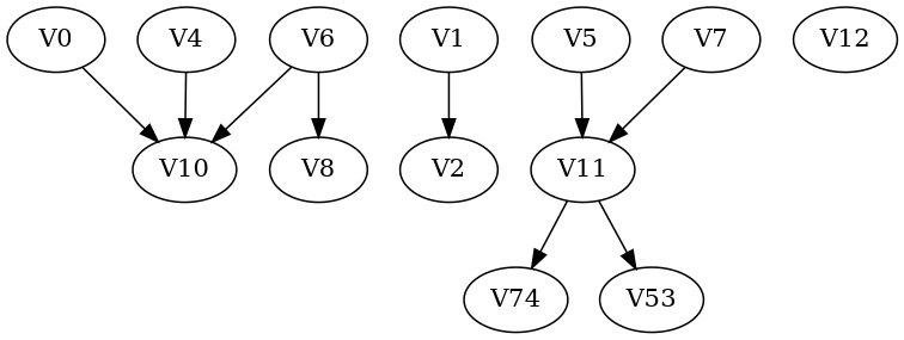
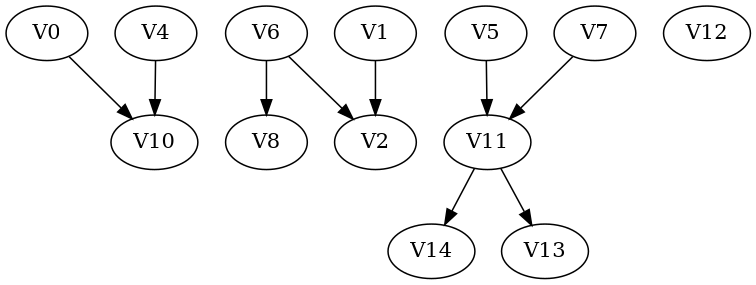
  strict digraph {
    concentrate=True
    V0
    V10
    V1
    V2
    V4
    V5
    V11
    V6
    V8
    V7
-   V14 [label=V74]
-   V13 [label=V53]
+   V14
+   V13
    V12
    V0 -> V10
    V1 -> V2
    V4 -> V10
    V5 -> V11
    V11 -> V14
    V11 -> V13
-   V6 -> V10
+   V6 -> V2
    V6 -> V8
    V7 -> V11
  }
